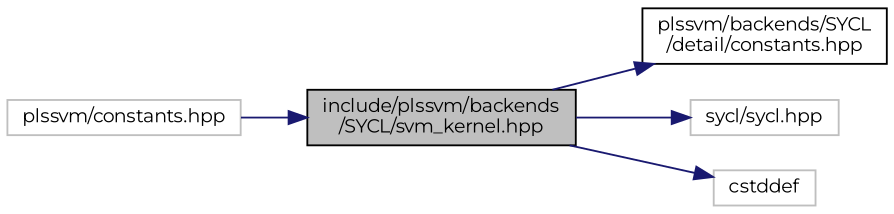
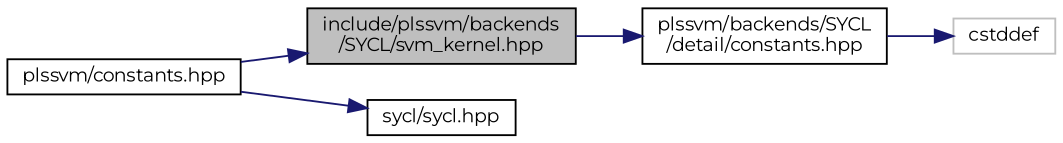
  digraph {
    fontname=Montserrat
    rankdir=LR
    node [color=black fillcolor=white fontname=Montserrat fontsize=10 shape=record style=filled]
    edge [color=midnightblue fontname=Montserrat fontsize=10 labelfontname=Helvetica labelfontsize=10 style=solid]
    n1 [fillcolor=grey75 fontcolor=black height=0.2 label="include/plssvm/backends\l/SYCL/svm_kernel.hpp" width=0.4]
    n2 [height=0.2 label="plssvm/backends/SYCL\l/detail/constants.hpp" width=0.4]
-   n3 [color=grey75 height=0.2 label="sycl/sycl.hpp" width=0.4]
+   n3 [height=0.2 label="sycl/sycl.hpp" width=0.4]
    n4 [color=grey75 height=0.2 label=cstddef width=0.4]
-   n5 [color=grey75 height=0.2 label="plssvm/constants.hpp" width=0.4]
+   n5 [height=0.2 label="plssvm/constants.hpp" width=0.4]
    n1 -> n2
-   n1 -> n3
-   n1 -> n4
+   n5 -> n3
+   n2 -> n4
    n5 -> n1
  }
